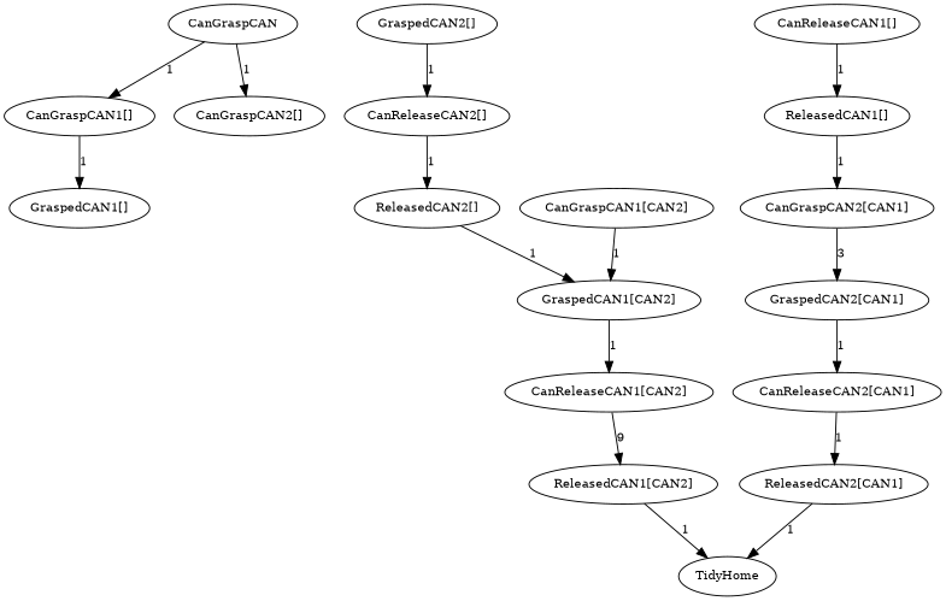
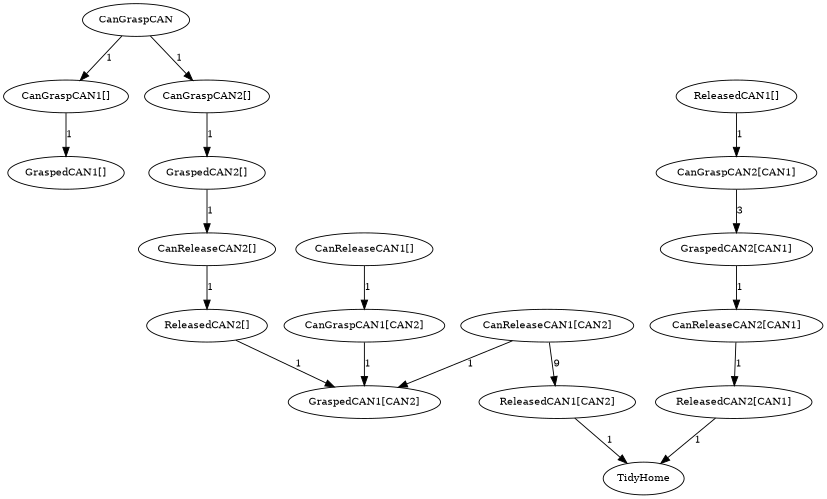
  digraph {
    node [fontsize=11]
    edge [fontsize=11]
    n1 [label=CanGraspCAN]
    n2 [label="CanGraspCAN1[]"]
    n3 [label="CanGraspCAN2[]"]
    n4 [label="GraspedCAN1[]"]
    n5 [label="GraspedCAN2[]"]
    n6 [label=TidyHome]
    n7 [label="CanReleaseCAN1[]"]
    n8 [label="ReleasedCAN1[]"]
    n9 [label="CanGraspCAN2[CAN1]"]
    n10 [label="GraspedCAN2[CAN1]"]
    n11 [label="CanReleaseCAN2[CAN1]"]
    n12 [label="ReleasedCAN2[CAN1]"]
    n13 [label="CanReleaseCAN2[]"]
    n14 [label="ReleasedCAN2[]"]
    n15 [label="GraspedCAN1[CAN2]"]
    n16 [label="CanGraspCAN1[CAN2]"]
    n17 [label="CanReleaseCAN1[CAN2]"]
    n18 [label="ReleasedCAN1[CAN2]"]
    n1 -> n2 [label=1]
    n1 -> n3 [label=1]
    n2 -> n4 [label=1]
+   n3 -> n5 [label=1]
    n5 -> n13 [label=1]
-   n7 -> n8 [label=1]
+   n7 -> n16 [label=1]
    n8 -> n9 [label=1]
    n9 -> n10 [label=3]
    n10 -> n11 [label=1]
    n11 -> n12 [label=1]
    n12 -> n6 [label=1]
    n13 -> n14 [label=1]
    n14 -> n15 [label=1]
-   n15 -> n17 [label=1]
+   n17 -> n15 [label=1]
    n16 -> n15 [label=1]
    n17 -> n18 [label=9]
    n18 -> n6 [label=1]
  }
